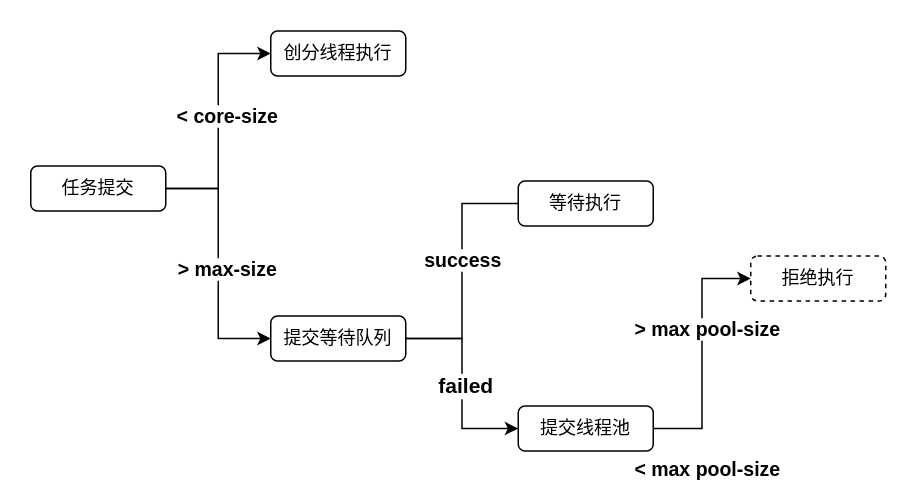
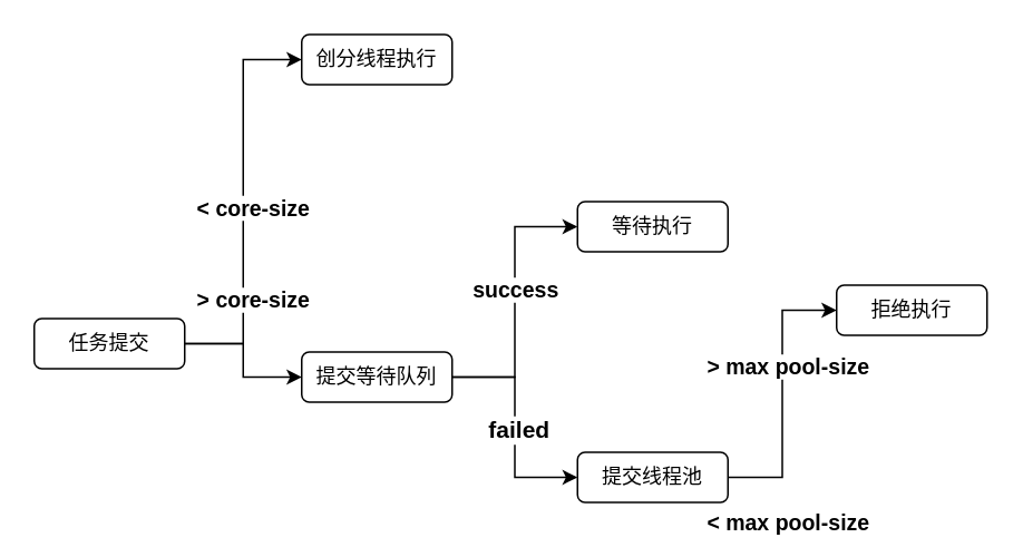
  <mxCell id="0" />
  <mxCell id="1" parent="0" />
  <mxCell id="2" style="edgeStyle=orthogonalEdgeStyle;rounded=0;orthogonalLoop=1;jettySize=auto;html=1;exitX=1;exitY=0.5;exitDx=0;exitDy=0;entryX=0;entryY=0.5;entryDx=0;entryDy=0;" edge="1" parent="1" source="5" target="6"><mxGeometry relative="1" as="geometry" /></mxCell>
  <mxCell id="3" value="&lt;b&gt;&lt;font style=&quot;font-size: 13px&quot;&gt;&amp;lt; core-size&lt;/font&gt;&lt;/b&gt;" style="edgeLabel;html=1;align=center;verticalAlign=middle;resizable=0;points=[];" vertex="1" connectable="0" parent="2"><mxGeometry x="-0.187" relative="1" as="geometry"><mxPoint x="5" y="-19" as="offset" /></mxGeometry></mxCell>
  <mxCell id="4" style="edgeStyle=orthogonalEdgeStyle;rounded=0;orthogonalLoop=1;jettySize=auto;html=1;exitX=1;exitY=0.5;exitDx=0;exitDy=0;entryX=0;entryY=0.5;entryDx=0;entryDy=0;" edge="1" parent="1" source="5" target="11"><mxGeometry relative="1" as="geometry" /></mxCell>
- <mxCell id="5" value="任务提交" style="rounded=1;whiteSpace=wrap;html=1;" parent="1" vertex="1"><mxGeometry x="20" y="110" width="90" height="30" as="geometry" /></mxCell>
+ <mxCell id="5" value="任务提交" style="rounded=1;whiteSpace=wrap;html=1;" parent="1" vertex="1"><mxGeometry x="20" y="190" width="90" height="30" as="geometry" /></mxCell>
  <mxCell id="6" value="创分线程执行" style="rounded=1;whiteSpace=wrap;html=1;" parent="1" vertex="1"><mxGeometry x="180" y="20" width="90" height="30" as="geometry" /></mxCell>
- <mxCell id="7" style="edgeStyle=orthogonalEdgeStyle;rounded=0;orthogonalLoop=1;jettySize=auto;html=1;entryX=0;entryY=0.5;entryDx=0;entryDy=0;endArrow=none;" edge="1" parent="1" source="11" target="13"><mxGeometry relative="1" as="geometry" /></mxCell>
+ <mxCell id="7" style="edgeStyle=orthogonalEdgeStyle;rounded=0;orthogonalLoop=1;jettySize=auto;html=1;entryX=0;entryY=0.5;entryDx=0;entryDy=0;" edge="1" parent="1" source="11" target="13"><mxGeometry relative="1" as="geometry" /></mxCell>
  <mxCell id="8" value="&lt;b&gt;&lt;font style=&quot;font-size: 13px&quot;&gt;success&lt;/font&gt;&lt;/b&gt;" style="edgeLabel;html=1;align=center;verticalAlign=middle;resizable=0;points=[];" vertex="1" connectable="0" parent="7"><mxGeometry x="0.093" y="1" relative="1" as="geometry"><mxPoint x="1" as="offset" /></mxGeometry></mxCell>
  <mxCell id="9" style="edgeStyle=orthogonalEdgeStyle;rounded=0;orthogonalLoop=1;jettySize=auto;html=1;exitX=1;exitY=0.5;exitDx=0;exitDy=0;entryX=0;entryY=0.5;entryDx=0;entryDy=0;" edge="1" parent="1" source="11" target="16"><mxGeometry relative="1" as="geometry" /></mxCell>
  <mxCell id="10" value="&lt;b&gt;&lt;font style=&quot;font-size: 14px&quot;&gt;failed&lt;/font&gt;&lt;/b&gt;" style="edgeLabel;html=1;align=center;verticalAlign=middle;resizable=0;points=[];" vertex="1" connectable="0" parent="9"><mxGeometry x="-0.207" y="5" relative="1" as="geometry"><mxPoint x="-3" y="15" as="offset" /></mxGeometry></mxCell>
  <mxCell id="11" value="提交等待队列" style="rounded=1;whiteSpace=wrap;html=1;" vertex="1" parent="1"><mxGeometry x="180" y="210" width="90" height="30" as="geometry" /></mxCell>
- <mxCell id="12" value="&lt;b&gt;&lt;font style=&quot;font-size: 13px&quot;&gt;&amp;gt; max-size&lt;/font&gt;&lt;/b&gt;" style="edgeLabel;html=1;align=center;verticalAlign=middle;resizable=0;points=[];" vertex="1" connectable="0" parent="1"><mxGeometry x="150" y="178" as="geometry" /></mxCell>
+ <mxCell id="12" value="&lt;b&gt;&lt;font style=&quot;font-size: 13px&quot;&gt;&amp;gt; core-size&lt;/font&gt;&lt;/b&gt;" style="edgeLabel;html=1;align=center;verticalAlign=middle;resizable=0;points=[];" vertex="1" connectable="0" parent="1"><mxGeometry x="150" y="178" as="geometry" /></mxCell>
  <mxCell id="13" value="等待执行" style="rounded=1;whiteSpace=wrap;html=1;" vertex="1" parent="1"><mxGeometry x="345" y="120" width="90" height="30" as="geometry" /></mxCell>
  <mxCell id="14" style="edgeStyle=orthogonalEdgeStyle;rounded=0;orthogonalLoop=1;jettySize=auto;html=1;entryX=0;entryY=0.5;entryDx=0;entryDy=0;" edge="1" parent="1" source="16" target="17"><mxGeometry relative="1" as="geometry" /></mxCell>
  <mxCell id="15" value="&lt;b&gt;&lt;font style=&quot;font-size: 13px&quot;&gt;&amp;gt; max pool-size&lt;/font&gt;&lt;/b&gt;" style="edgeLabel;html=1;align=center;verticalAlign=middle;resizable=0;points=[];" vertex="1" connectable="0" parent="14"><mxGeometry x="0.194" y="-2" relative="1" as="geometry"><mxPoint x="1" as="offset" /></mxGeometry></mxCell>
  <mxCell id="16" value="提交线程池" style="rounded=1;whiteSpace=wrap;html=1;" vertex="1" parent="1"><mxGeometry x="345" y="270" width="90" height="30" as="geometry" /></mxCell>
- <mxCell id="17" value="拒绝执行" style="rounded=1;whiteSpace=wrap;html=1;dashed=1;" vertex="1" parent="1"><mxGeometry x="500" y="170" width="90" height="30" as="geometry" /></mxCell>
+ <mxCell id="17" value="拒绝执行" style="rounded=1;whiteSpace=wrap;html=1;" vertex="1" parent="1"><mxGeometry x="500" y="170" width="90" height="30" as="geometry" /></mxCell>
  <mxCell id="18" value="&lt;b&gt;&lt;font style=&quot;font-size: 13px&quot;&gt;&amp;lt; max pool-size&lt;/font&gt;&lt;/b&gt;" style="edgeLabel;html=1;align=center;verticalAlign=middle;resizable=0;points=[];" vertex="1" connectable="0" parent="1"><mxGeometry x="470" y="311" as="geometry" /></mxCell>
